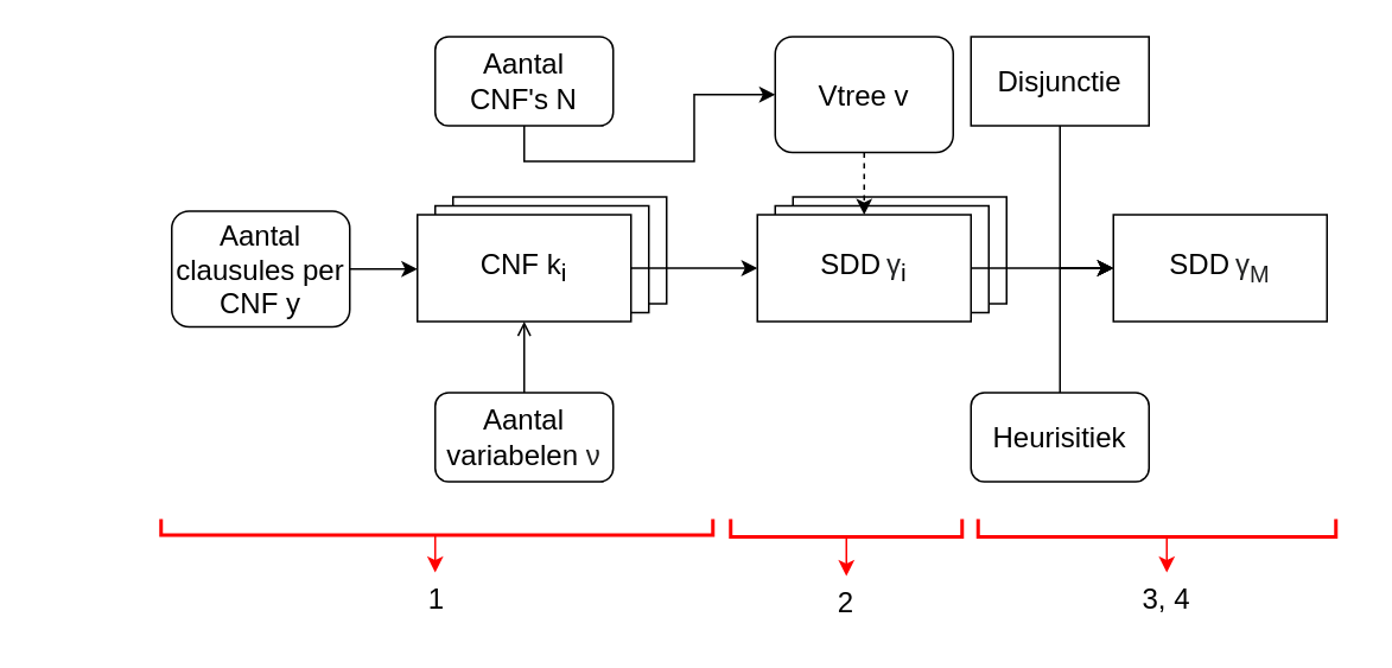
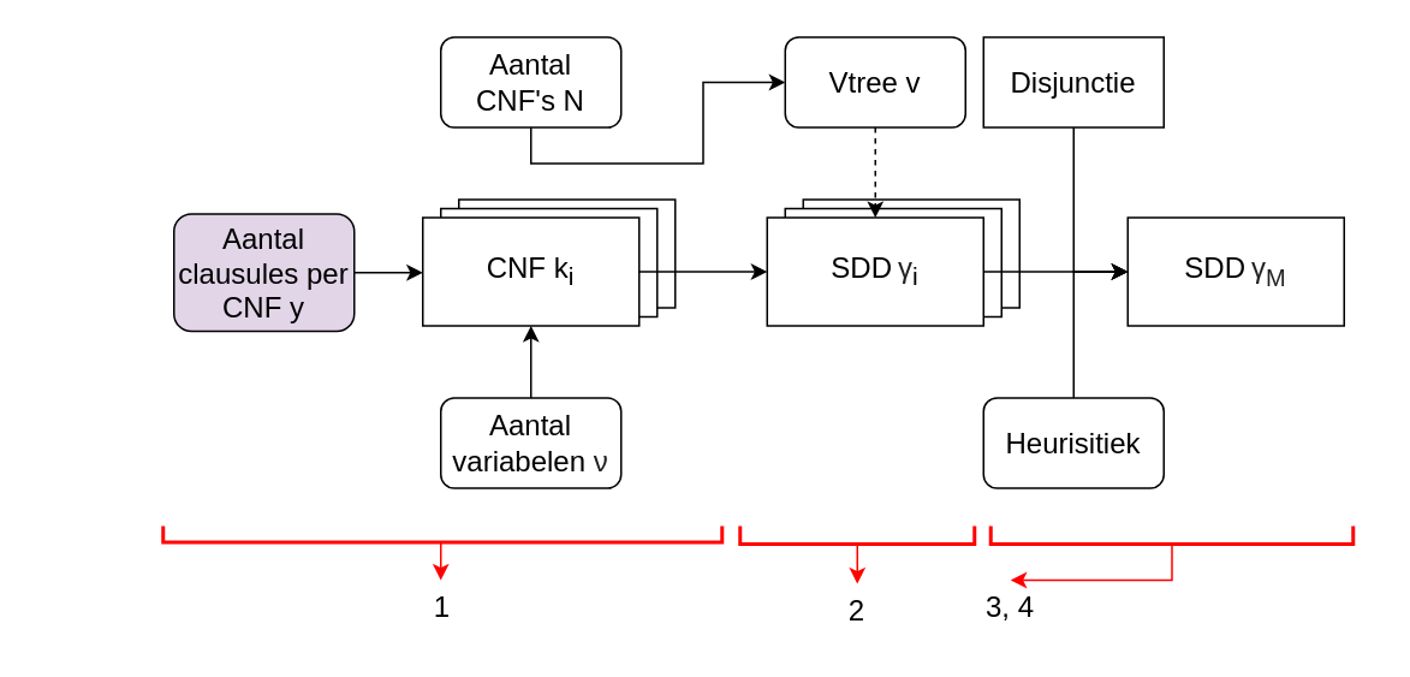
  <mxCell id="0" />
  <mxCell id="1" parent="0" />
  <mxCell id="2" value="SDD" style="rounded=0;whiteSpace=wrap;html=1;" parent="1" vertex="1"><mxGeometry x="445" y="110" width="120" height="60" as="geometry" /></mxCell>
  <mxCell id="3" value="SDD" style="rounded=0;whiteSpace=wrap;html=1;" parent="1" vertex="1"><mxGeometry x="435" y="115" width="120" height="60" as="geometry" /></mxCell>
  <mxCell id="4" value="CNF" style="rounded=0;whiteSpace=wrap;html=1;" parent="1" vertex="1"><mxGeometry x="254" y="110" width="120" height="60" as="geometry" /></mxCell>
  <mxCell id="5" value="CNF" style="rounded=0;whiteSpace=wrap;html=1;" parent="1" vertex="1"><mxGeometry x="244" y="115" width="120" height="60" as="geometry" /></mxCell>
  <mxCell id="6" style="edgeStyle=orthogonalEdgeStyle;rounded=0;orthogonalLoop=1;jettySize=auto;html=1;exitX=1;exitY=0.5;exitDx=0;exitDy=0;entryX=0;entryY=0.5;entryDx=0;entryDy=0;" parent="1" source="7" target="15" edge="1"><mxGeometry relative="1" as="geometry" /></mxCell>
  <mxCell id="7" value="&lt;font style=&quot;&quot;&gt;&lt;span style=&quot;font-size: 16px;&quot;&gt;CNF &lt;/span&gt;&lt;font style=&quot;font-size: 16px;&quot;&gt;k&lt;/font&gt;&lt;sub style=&quot;&quot;&gt;&lt;font style=&quot;font-size: 14px;&quot;&gt;i&lt;/font&gt;&lt;/sub&gt;&lt;/font&gt;" style="rounded=0;whiteSpace=wrap;html=1;" parent="1" vertex="1"><mxGeometry x="234" y="120" width="120" height="60" as="geometry" /></mxCell>
  <mxCell id="8" style="edgeStyle=orthogonalEdgeStyle;rounded=0;orthogonalLoop=1;jettySize=auto;html=1;exitX=0.5;exitY=1;exitDx=0;exitDy=0;" parent="1" source="9" target="22" edge="1"><mxGeometry relative="1" as="geometry" /></mxCell>
  <mxCell id="9" value="&lt;font style=&quot;font-size: 16px;&quot;&gt;Aantal CNF's&amp;nbsp;&lt;span style=&quot;background-color: initial;&quot;&gt;N&lt;/span&gt;&lt;/font&gt;" style="rounded=1;whiteSpace=wrap;html=1;gradientColor=none;fillColor=default;" parent="1" vertex="1"><mxGeometry x="244" y="20" width="100" height="50" as="geometry" /></mxCell>
  <mxCell id="10" style="edgeStyle=orthogonalEdgeStyle;rounded=0;orthogonalLoop=1;jettySize=auto;html=1;exitX=1;exitY=0.5;exitDx=0;exitDy=0;entryX=0;entryY=0.5;entryDx=0;entryDy=0;" parent="1" source="11" target="7" edge="1"><mxGeometry relative="1" as="geometry" /></mxCell>
- <mxCell id="11" value="&lt;font style=&quot;font-size: 16px;&quot;&gt;Aantal clausules per CNF y&lt;/font&gt;" style="rounded=1;whiteSpace=wrap;html=1;" parent="1" vertex="1"><mxGeometry x="96" y="118" width="100" height="65" as="geometry" /></mxCell>
- <mxCell id="12" style="edgeStyle=orthogonalEdgeStyle;rounded=0;orthogonalLoop=1;jettySize=auto;html=1;exitX=0.5;exitY=0;exitDx=0;exitDy=0;entryX=0.5;entryY=1;entryDx=0;entryDy=0;endArrow=open;" parent="1" source="13" target="7" edge="1"><mxGeometry relative="1" as="geometry" /></mxCell>
+ <mxCell id="11" value="&lt;font style=&quot;font-size: 16px;&quot;&gt;Aantal clausules per CNF y&lt;/font&gt;" style="rounded=1;whiteSpace=wrap;html=1;fillColor=#e1d5e7;" parent="1" vertex="1"><mxGeometry x="96" y="118" width="100" height="65" as="geometry" /></mxCell>
+ <mxCell id="12" style="edgeStyle=orthogonalEdgeStyle;rounded=0;orthogonalLoop=1;jettySize=auto;html=1;exitX=0.5;exitY=0;exitDx=0;exitDy=0;entryX=0.5;entryY=1;entryDx=0;entryDy=0;" parent="1" source="13" target="7" edge="1"><mxGeometry relative="1" as="geometry" /></mxCell>
  <mxCell id="13" value="&lt;font style=&quot;font-size: 16px;&quot;&gt;Aantal variabelen&amp;nbsp;&lt;/font&gt;&lt;span style=&quot;color: rgb(32, 33, 34); font-family: sans-serif; font-size: 16px; text-align: start; background-color: rgb(255, 255, 255);&quot;&gt;ν&lt;/span&gt;" style="rounded=1;whiteSpace=wrap;html=1;" parent="1" vertex="1"><mxGeometry x="244" y="220" width="100" height="50" as="geometry" /></mxCell>
  <mxCell id="14" style="edgeStyle=orthogonalEdgeStyle;rounded=0;orthogonalLoop=1;jettySize=auto;html=1;exitX=1;exitY=0.5;exitDx=0;exitDy=0;entryX=0;entryY=0.5;entryDx=0;entryDy=0;" parent="1" source="15" target="16" edge="1"><mxGeometry relative="1" as="geometry" /></mxCell>
  <mxCell id="15" value="&lt;font style=&quot;font-size: 16px;&quot;&gt;SDD&lt;/font&gt;&amp;nbsp;&lt;span style=&quot;color: rgb(32, 33, 34); font-family: sans-serif; font-size: 16px; text-align: start; background-color: rgb(255, 255, 255);&quot;&gt;γ&lt;/span&gt;&lt;span style=&quot;text-align: start; white-space-collapse: preserve;&quot;&gt;&lt;sub style=&quot;&quot;&gt;&lt;font style=&quot;font-size: 14px;&quot;&gt;i&lt;/font&gt;&lt;/sub&gt;&lt;/span&gt;" style="rounded=0;whiteSpace=wrap;html=1;" parent="1" vertex="1"><mxGeometry x="425" y="120" width="120" height="60" as="geometry" /></mxCell>
  <mxCell id="16" value="&lt;font style=&quot;font-size: 16px;&quot;&gt;SDD&lt;/font&gt;&amp;nbsp;&lt;span style=&quot;color: rgb(32, 33, 34); font-family: sans-serif; font-size: 16px; text-align: start; background-color: rgb(255, 255, 255);&quot;&gt;γ&lt;sub&gt;M&lt;/sub&gt;&lt;/span&gt;" style="rounded=0;whiteSpace=wrap;html=1;" parent="1" vertex="1"><mxGeometry x="625" y="120" width="120" height="60" as="geometry" /></mxCell>
  <mxCell id="17" style="edgeStyle=orthogonalEdgeStyle;rounded=0;orthogonalLoop=1;jettySize=auto;html=1;exitX=0.5;exitY=1;exitDx=0;exitDy=0;" parent="1" source="18" edge="1"><mxGeometry relative="1" as="geometry"><mxPoint x="625" y="150" as="targetPoint" /><Array as="points"><mxPoint x="595" y="150" /></Array></mxGeometry></mxCell>
  <mxCell id="18" value="&lt;span style=&quot;font-size: 16px;&quot;&gt;Disjunctie&lt;/span&gt;" style="whiteSpace=wrap;html=1;gradientColor=none;fillColor=default;rounded=0;" parent="1" vertex="1"><mxGeometry x="545" y="20" width="100" height="50" as="geometry" /></mxCell>
  <mxCell id="19" style="edgeStyle=orthogonalEdgeStyle;rounded=0;orthogonalLoop=1;jettySize=auto;html=1;exitX=0.5;exitY=0;exitDx=0;exitDy=0;entryX=0;entryY=0.5;entryDx=0;entryDy=0;" parent="1" source="20" target="16" edge="1"><mxGeometry relative="1" as="geometry" /></mxCell>
  <mxCell id="20" value="&lt;font style=&quot;font-size: 16px;&quot;&gt;Heurisitiek&lt;/font&gt;" style="rounded=1;whiteSpace=wrap;html=1;gradientColor=none;fillColor=default;" parent="1" vertex="1"><mxGeometry x="545" y="220" width="100" height="50" as="geometry" /></mxCell>
  <mxCell id="21" style="edgeStyle=orthogonalEdgeStyle;rounded=0;orthogonalLoop=1;jettySize=auto;html=1;exitX=0.5;exitY=1;exitDx=0;exitDy=0;entryX=0.5;entryY=0;entryDx=0;entryDy=0;dashed=1;" parent="1" source="22" target="15" edge="1"><mxGeometry relative="1" as="geometry" /></mxCell>
- <mxCell id="22" value="&lt;font style=&quot;font-size: 16px;&quot;&gt;Vtree v&lt;/font&gt;" style="rounded=1;whiteSpace=wrap;html=1;gradientColor=none;fillColor=default;" parent="1" vertex="1"><mxGeometry x="435" y="20" width="100" height="65" as="geometry" /></mxCell>
+ <mxCell id="22" value="&lt;font style=&quot;font-size: 16px;&quot;&gt;Vtree v&lt;/font&gt;" style="rounded=1;whiteSpace=wrap;html=1;gradientColor=none;fillColor=default;" parent="1" vertex="1"><mxGeometry x="435" y="20" width="100" height="50" as="geometry" /></mxCell>
  <mxCell id="23" style="edgeStyle=orthogonalEdgeStyle;rounded=0;orthogonalLoop=1;jettySize=auto;html=1;exitX=0.5;exitY=1;exitDx=0;exitDy=0;entryX=0.5;entryY=0;entryDx=0;entryDy=0;strokeColor=#FF0000;" parent="1" edge="1"><mxGeometry relative="1" as="geometry"><mxPoint x="244" y="321" as="targetPoint" /><mxPoint x="261.5" y="300" as="sourcePoint" /></mxGeometry></mxCell>
  <mxCell id="24" value="" style="rounded=0;whiteSpace=wrap;html=1;strokeColor=#ff0000;fillColor=none;strokeWidth=2;" parent="1" vertex="1"><mxGeometry x="90" y="281" width="310" height="19" as="geometry" /></mxCell>
  <mxCell id="25" value="&lt;font style=&quot;font-size: 16px;&quot;&gt;1&lt;/font&gt;" style="rounded=1;whiteSpace=wrap;html=1;strokeWidth=0;fillColor=none;strokeColor=none;" parent="1" vertex="1"><mxGeometry x="220" y="321" width="50" height="30" as="geometry" /></mxCell>
  <mxCell id="26" style="edgeStyle=orthogonalEdgeStyle;rounded=0;orthogonalLoop=1;jettySize=auto;html=1;exitX=0.5;exitY=1;exitDx=0;exitDy=0;entryX=0.5;entryY=0;entryDx=0;entryDy=0;strokeColor=#FF0000;" parent="1" source="27" target="28" edge="1"><mxGeometry relative="1" as="geometry"><mxPoint x="545" y="496" as="targetPoint" /></mxGeometry></mxCell>
  <mxCell id="27" value="" style="rounded=0;whiteSpace=wrap;html=1;strokeColor=#ff0000;fillColor=none;strokeWidth=2;" parent="1" vertex="1"><mxGeometry x="410" y="281" width="130" height="20" as="geometry" /></mxCell>
  <mxCell id="28" value="&lt;font style=&quot;font-size: 16px;&quot;&gt;2&lt;/font&gt;" style="rounded=1;whiteSpace=wrap;html=1;strokeWidth=0;fillColor=none;strokeColor=none;" parent="1" vertex="1"><mxGeometry x="450" y="323" width="50" height="30" as="geometry" /></mxCell>
  <mxCell id="29" style="edgeStyle=orthogonalEdgeStyle;rounded=0;orthogonalLoop=1;jettySize=auto;html=1;exitX=0.5;exitY=1;exitDx=0;exitDy=0;entryX=0.5;entryY=0;entryDx=0;entryDy=0;strokeColor=#FF0000;" parent="1" source="30" target="31" edge="1"><mxGeometry relative="1" as="geometry"><mxPoint x="684" y="496" as="targetPoint" /></mxGeometry></mxCell>
  <mxCell id="30" value="" style="rounded=0;whiteSpace=wrap;html=1;strokeColor=#ff0000;fillColor=none;strokeWidth=2;" parent="1" vertex="1"><mxGeometry x="549" y="281" width="201" height="20" as="geometry" /></mxCell>
- <mxCell id="31" value="&lt;font style=&quot;font-size: 16px;&quot;&gt;3, 4&lt;/font&gt;" style="rounded=1;whiteSpace=wrap;html=1;strokeWidth=0;fillColor=none;strokeColor=none;" parent="1" vertex="1"><mxGeometry x="630" y="321" width="50" height="30" as="geometry" /></mxCell>
+ <mxCell id="31" value="&lt;font style=&quot;font-size: 16px;&quot;&gt;3, 4&lt;/font&gt;" style="rounded=1;whiteSpace=wrap;html=1;strokeWidth=0;fillColor=none;strokeColor=none;" parent="1" vertex="1"><mxGeometry x="535" y="321" width="50" height="30" as="geometry" /></mxCell>
  <mxCell id="32" value="" style="rounded=0;whiteSpace=wrap;html=1;strokeColor=none;fillColor=default;" parent="1" vertex="1"><mxGeometry x="20" y="271" width="740" height="20" as="geometry" /></mxCell>
